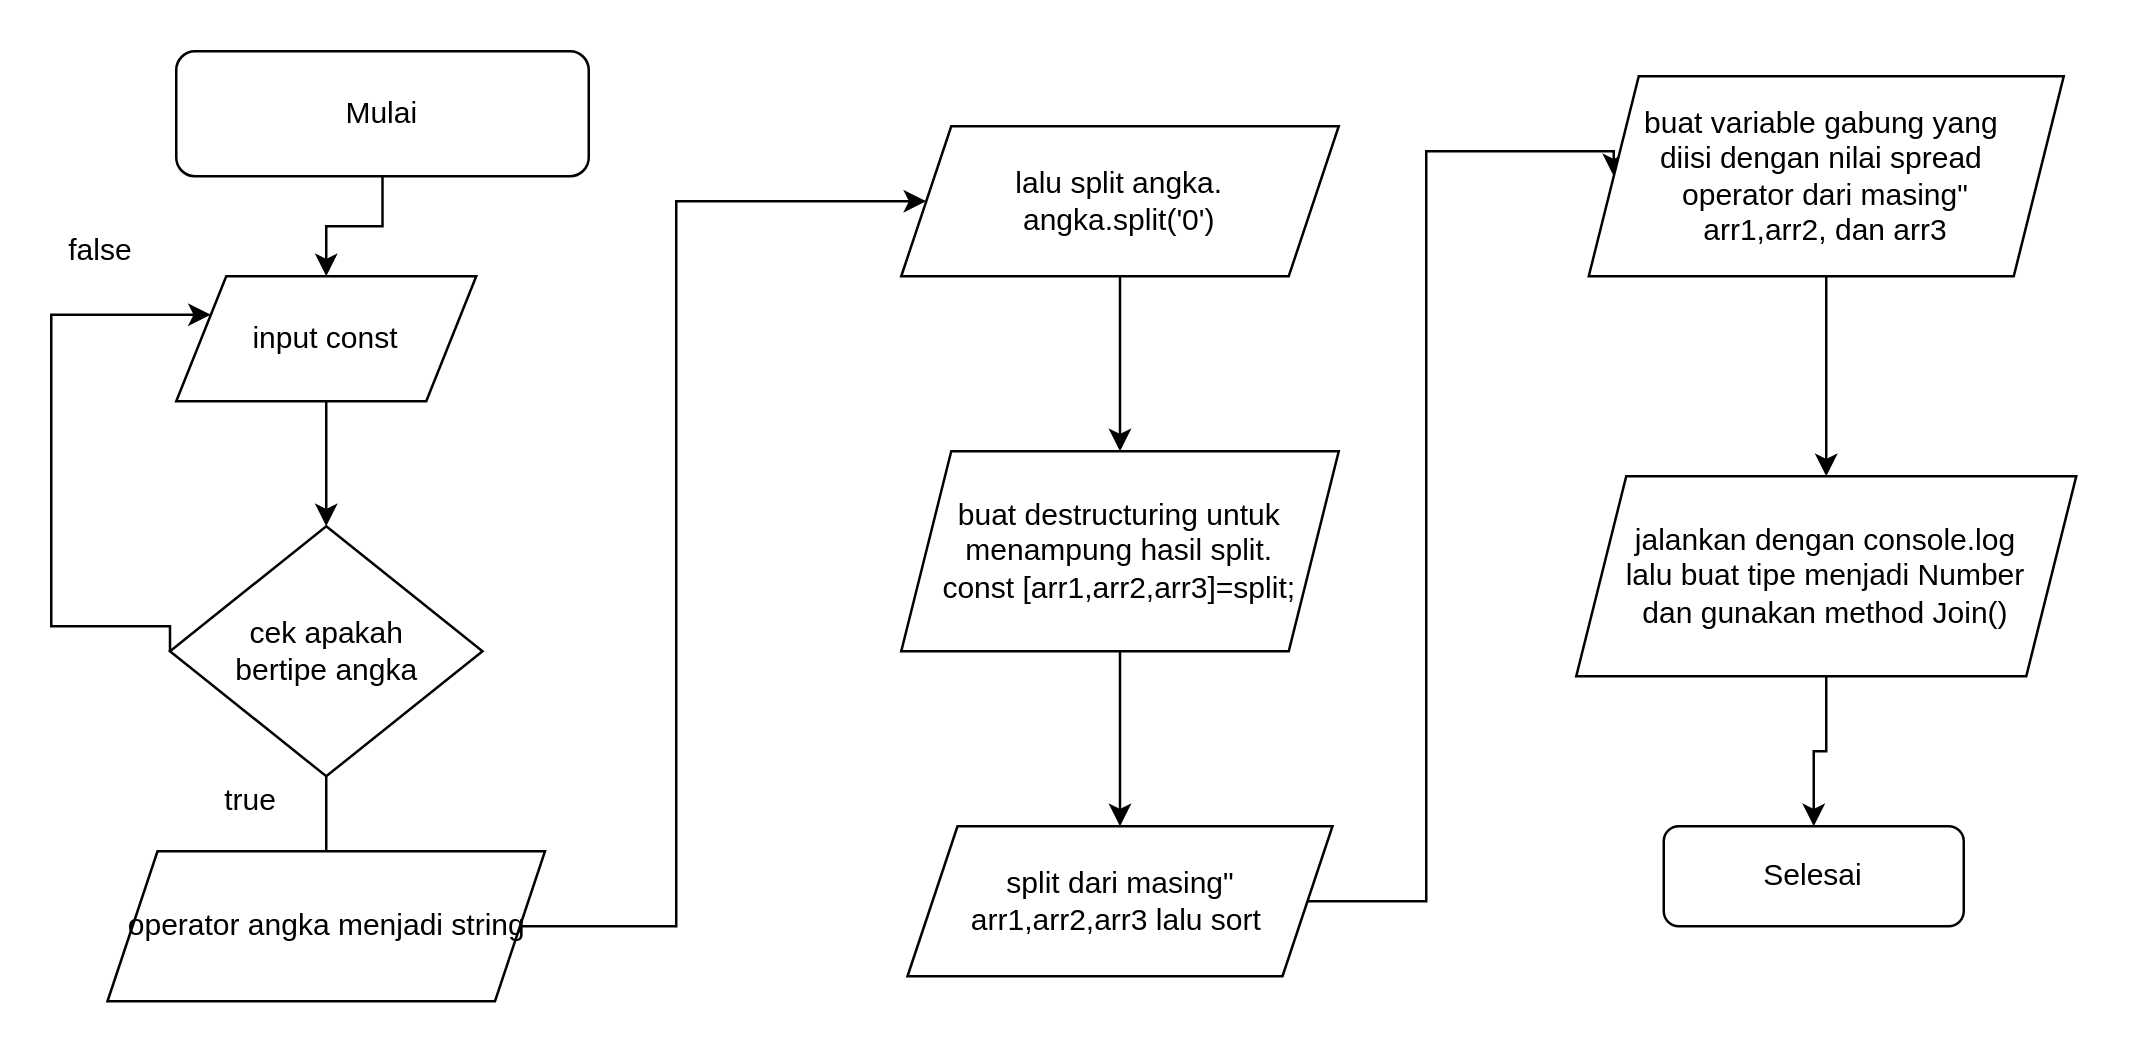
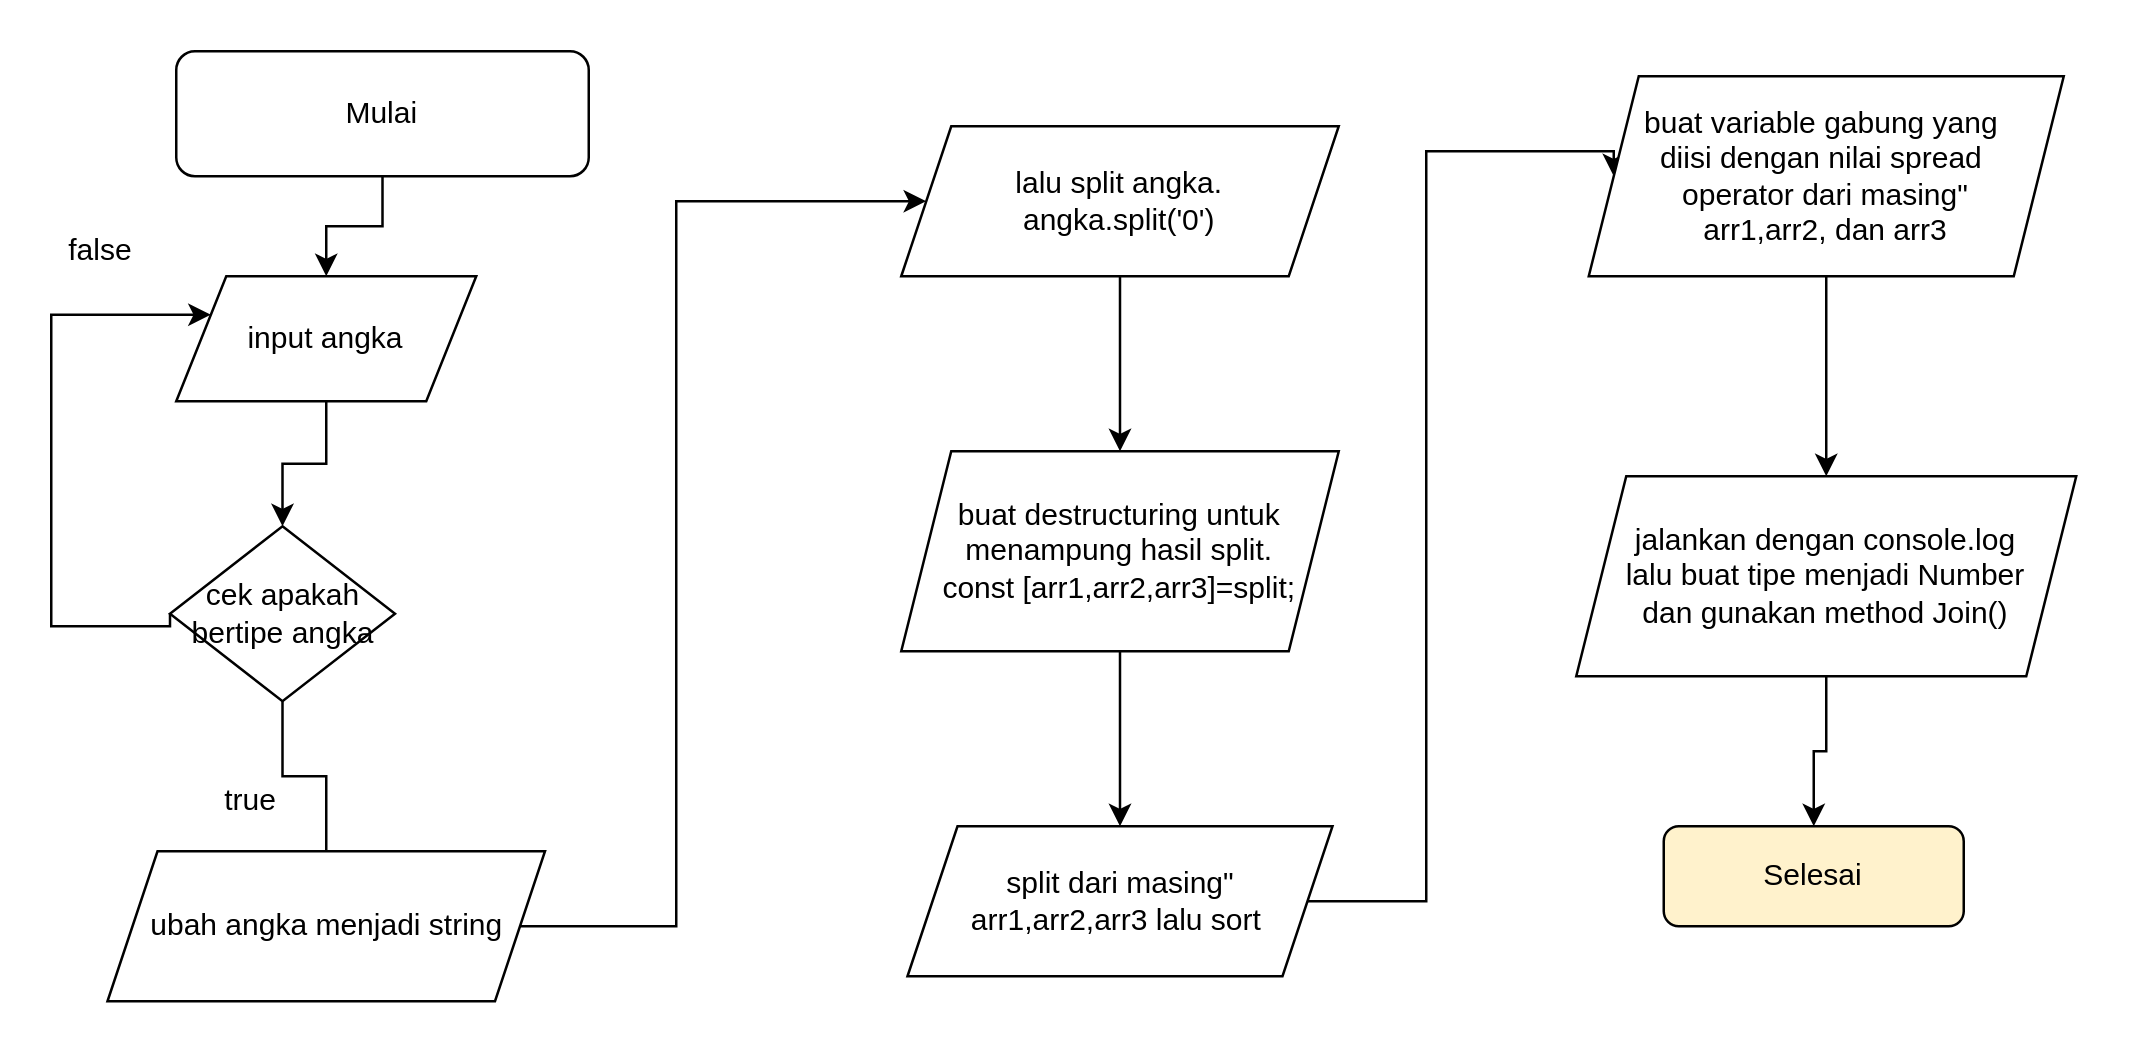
  <mxCell id="0" />
  <mxCell id="1" parent="0" />
  <mxCell id="2" style="edgeStyle=orthogonalEdgeStyle;rounded=0;orthogonalLoop=1;jettySize=auto;html=1;exitX=0.5;exitY=1;exitDx=0;exitDy=0;entryX=0.5;entryY=0;entryDx=0;entryDy=0;" edge="1" parent="1" source="3" target="6"><mxGeometry relative="1" as="geometry" /></mxCell>
  <mxCell id="3" value="Mulai" style="rounded=1;whiteSpace=wrap;html=1;" vertex="1" parent="1"><mxGeometry x="70" y="20" width="165" height="50" as="geometry" /></mxCell>
- <mxCell id="4" value="Selesai" style="rounded=1;whiteSpace=wrap;html=1;" vertex="1" parent="1"><mxGeometry x="665" y="330" width="120" height="40" as="geometry" /></mxCell>
+ <mxCell id="4" value="Selesai" style="rounded=1;whiteSpace=wrap;html=1;fillColor=#fff2cc;" vertex="1" parent="1"><mxGeometry x="665" y="330" width="120" height="40" as="geometry" /></mxCell>
  <mxCell id="5" style="edgeStyle=orthogonalEdgeStyle;rounded=0;orthogonalLoop=1;jettySize=auto;html=1;exitX=0.5;exitY=1;exitDx=0;exitDy=0;entryX=0.5;entryY=0;entryDx=0;entryDy=0;" edge="1" parent="1" source="6" target="9"><mxGeometry relative="1" as="geometry" /></mxCell>
- <mxCell id="6" value="input const" style="shape=parallelogram;perimeter=parallelogramPerimeter;whiteSpace=wrap;html=1;fixedSize=1;" vertex="1" parent="1"><mxGeometry x="70" y="110" width="120" height="50" as="geometry" /></mxCell>
+ <mxCell id="6" value="input angka" style="shape=parallelogram;perimeter=parallelogramPerimeter;whiteSpace=wrap;html=1;fixedSize=1;" vertex="1" parent="1"><mxGeometry x="70" y="110" width="120" height="50" as="geometry" /></mxCell>
  <mxCell id="7" style="edgeStyle=orthogonalEdgeStyle;rounded=0;orthogonalLoop=1;jettySize=auto;html=1;exitX=0.5;exitY=1;exitDx=0;exitDy=0;endArrow=none;" edge="1" parent="1" source="9" target="11"><mxGeometry relative="1" as="geometry" /></mxCell>
  <mxCell id="8" style="edgeStyle=orthogonalEdgeStyle;rounded=0;orthogonalLoop=1;jettySize=auto;html=1;exitX=0;exitY=0.5;exitDx=0;exitDy=0;entryX=0;entryY=0.25;entryDx=0;entryDy=0;" edge="1" parent="1" source="9" target="6"><mxGeometry relative="1" as="geometry"><Array as="points"><mxPoint x="68" y="250" /><mxPoint x="20" y="250" /><mxPoint x="20" y="125" /></Array></mxGeometry></mxCell>
- <mxCell id="9" value="cek apakah &lt;br&gt;bertipe angka" style="rhombus;whiteSpace=wrap;html=1;" vertex="1" parent="1"><mxGeometry x="67.5" y="210" width="125" height="100" as="geometry" /></mxCell>
+ <mxCell id="9" value="cek apakah &lt;br&gt;bertipe angka" style="rhombus;whiteSpace=wrap;html=1;" vertex="1" parent="1"><mxGeometry x="67.5" y="210" width="90" height="70" as="geometry" /></mxCell>
  <mxCell id="10" style="edgeStyle=orthogonalEdgeStyle;rounded=0;orthogonalLoop=1;jettySize=auto;html=1;exitX=1;exitY=0.5;exitDx=0;exitDy=0;entryX=0;entryY=0.5;entryDx=0;entryDy=0;" edge="1" parent="1" source="11" target="13"><mxGeometry relative="1" as="geometry"><Array as="points"><mxPoint x="270" y="370" /><mxPoint x="270" y="80" /></Array></mxGeometry></mxCell>
- <mxCell id="11" value="operator angka menjadi string" style="shape=parallelogram;perimeter=parallelogramPerimeter;whiteSpace=wrap;html=1;fixedSize=1;" vertex="1" parent="1"><mxGeometry x="42.5" y="340" width="175" height="60" as="geometry" /></mxCell>
+ <mxCell id="11" value="ubah angka menjadi string" style="shape=parallelogram;perimeter=parallelogramPerimeter;whiteSpace=wrap;html=1;fixedSize=1;" vertex="1" parent="1"><mxGeometry x="42.5" y="340" width="175" height="60" as="geometry" /></mxCell>
  <mxCell id="12" style="edgeStyle=orthogonalEdgeStyle;rounded=0;orthogonalLoop=1;jettySize=auto;html=1;exitX=0.5;exitY=1;exitDx=0;exitDy=0;entryX=0.5;entryY=0;entryDx=0;entryDy=0;" edge="1" parent="1" source="13" target="15"><mxGeometry relative="1" as="geometry" /></mxCell>
  <mxCell id="13" value="lalu split angka.&lt;br&gt;angka.split('0')" style="shape=parallelogram;perimeter=parallelogramPerimeter;whiteSpace=wrap;html=1;fixedSize=1;" vertex="1" parent="1"><mxGeometry x="360" y="50" width="175" height="60" as="geometry" /></mxCell>
  <mxCell id="14" style="edgeStyle=orthogonalEdgeStyle;rounded=0;orthogonalLoop=1;jettySize=auto;html=1;exitX=0.5;exitY=1;exitDx=0;exitDy=0;" edge="1" parent="1" source="15" target="17"><mxGeometry relative="1" as="geometry" /></mxCell>
  <mxCell id="15" value="buat destructuring untuk menampung hasil split.&lt;br&gt;const [arr1,arr2,arr3]=split;" style="shape=parallelogram;perimeter=parallelogramPerimeter;whiteSpace=wrap;html=1;fixedSize=1;" vertex="1" parent="1"><mxGeometry x="360" y="180" width="175" height="80" as="geometry" /></mxCell>
  <mxCell id="16" style="edgeStyle=orthogonalEdgeStyle;rounded=0;orthogonalLoop=1;jettySize=auto;html=1;exitX=1;exitY=0.5;exitDx=0;exitDy=0;entryX=0;entryY=0.5;entryDx=0;entryDy=0;" edge="1" parent="1" source="17" target="19"><mxGeometry relative="1" as="geometry"><Array as="points"><mxPoint x="570" y="360" /><mxPoint x="570" y="60" /></Array></mxGeometry></mxCell>
  <mxCell id="17" value="split dari masing&quot; &lt;br&gt;arr1,arr2,arr3 lalu sort&amp;nbsp;" style="shape=parallelogram;perimeter=parallelogramPerimeter;whiteSpace=wrap;html=1;fixedSize=1;" vertex="1" parent="1"><mxGeometry x="362.5" y="330" width="170" height="60" as="geometry" /></mxCell>
  <mxCell id="18" style="edgeStyle=orthogonalEdgeStyle;rounded=0;orthogonalLoop=1;jettySize=auto;html=1;exitX=0.5;exitY=1;exitDx=0;exitDy=0;entryX=0.5;entryY=0;entryDx=0;entryDy=0;" edge="1" parent="1" source="19" target="21"><mxGeometry relative="1" as="geometry" /></mxCell>
  <mxCell id="19" value="buat variable gabung yang&amp;nbsp;&lt;br&gt;diisi dengan nilai spread&amp;nbsp;&lt;br&gt;operator dari masing&quot;&lt;br&gt;arr1,arr2, dan arr3" style="shape=parallelogram;perimeter=parallelogramPerimeter;whiteSpace=wrap;html=1;fixedSize=1;" vertex="1" parent="1"><mxGeometry x="635" y="30" width="190" height="80" as="geometry" /></mxCell>
  <mxCell id="20" style="edgeStyle=orthogonalEdgeStyle;rounded=0;orthogonalLoop=1;jettySize=auto;html=1;exitX=0.5;exitY=1;exitDx=0;exitDy=0;entryX=0.5;entryY=0;entryDx=0;entryDy=0;" edge="1" parent="1" source="21" target="4"><mxGeometry relative="1" as="geometry" /></mxCell>
  <mxCell id="21" value="jalankan dengan console.log&lt;br&gt;lalu buat tipe menjadi Number &lt;br&gt;dan gunakan method Join()" style="shape=parallelogram;perimeter=parallelogramPerimeter;whiteSpace=wrap;html=1;fixedSize=1;" vertex="1" parent="1"><mxGeometry x="630" y="190" width="200" height="80" as="geometry" /></mxCell>
  <mxCell id="22" value="false" style="text;html=1;strokeColor=none;fillColor=none;align=center;verticalAlign=middle;whiteSpace=wrap;rounded=0;" vertex="1" parent="1"><mxGeometry x="20" y="90" width="40" height="20" as="geometry" /></mxCell>
  <mxCell id="23" value="true" style="text;html=1;strokeColor=none;fillColor=none;align=center;verticalAlign=middle;whiteSpace=wrap;rounded=0;" vertex="1" parent="1"><mxGeometry x="80" y="310" width="40" height="20" as="geometry" /></mxCell>
